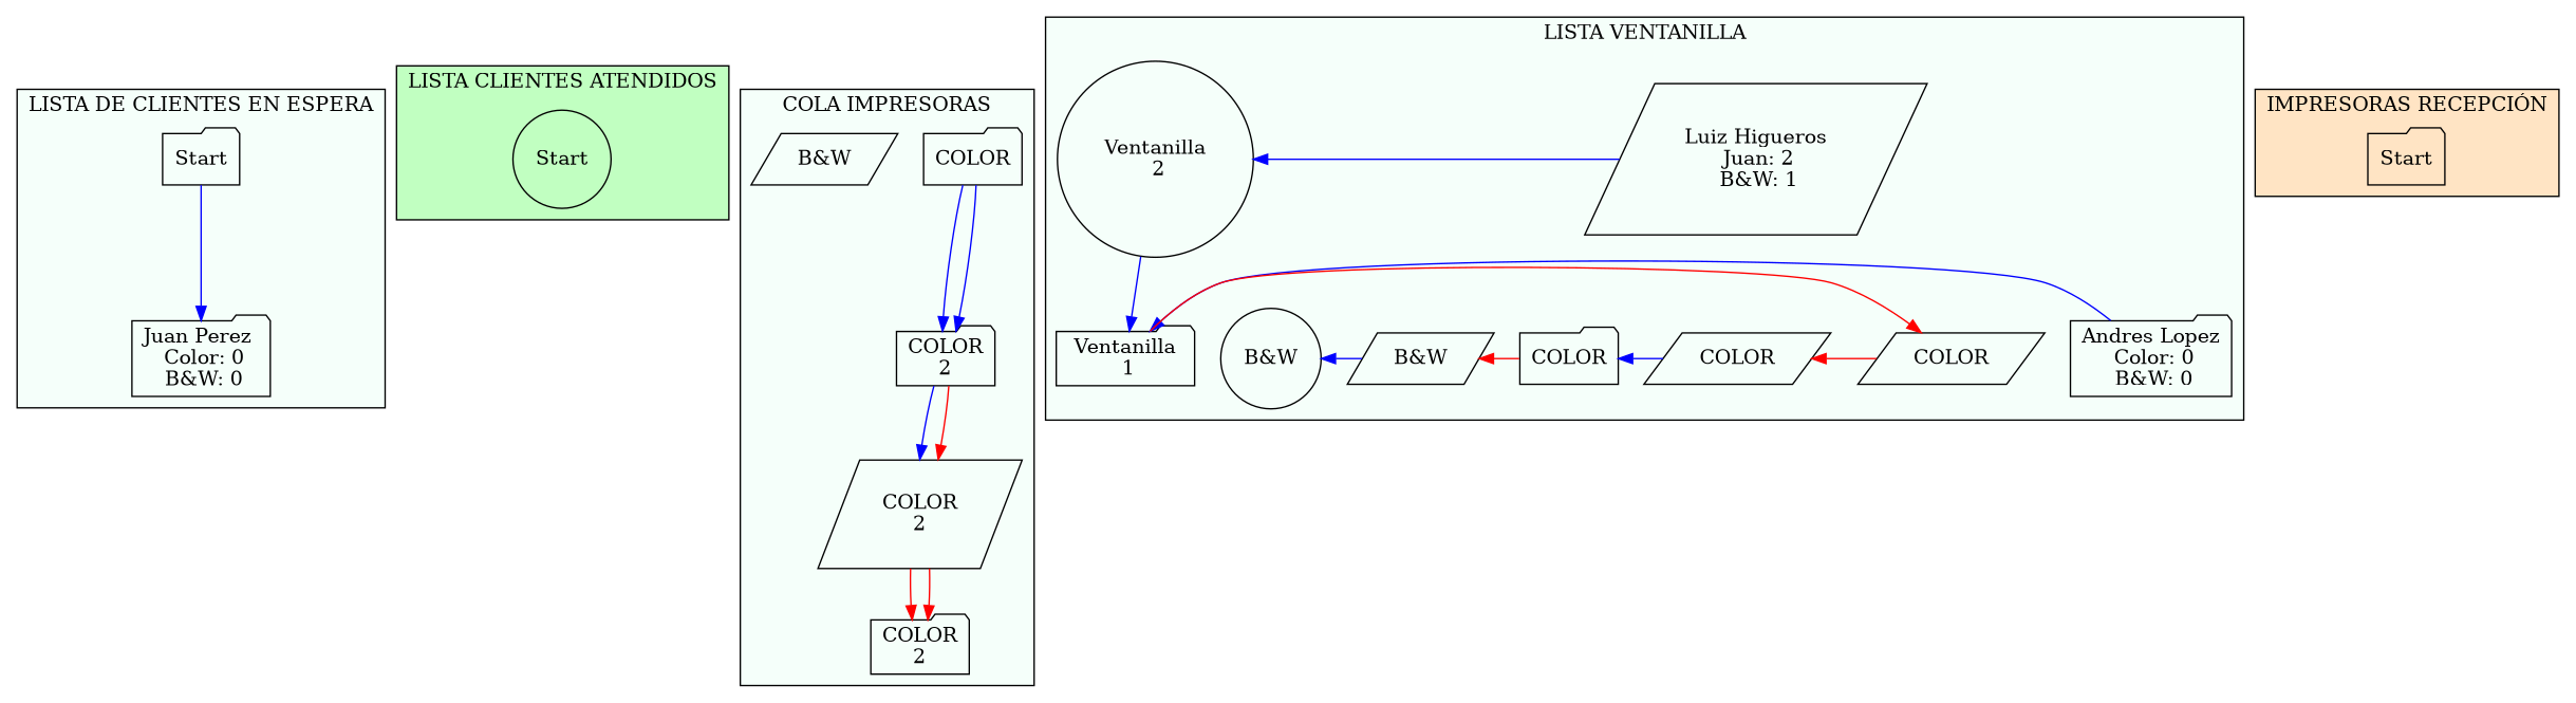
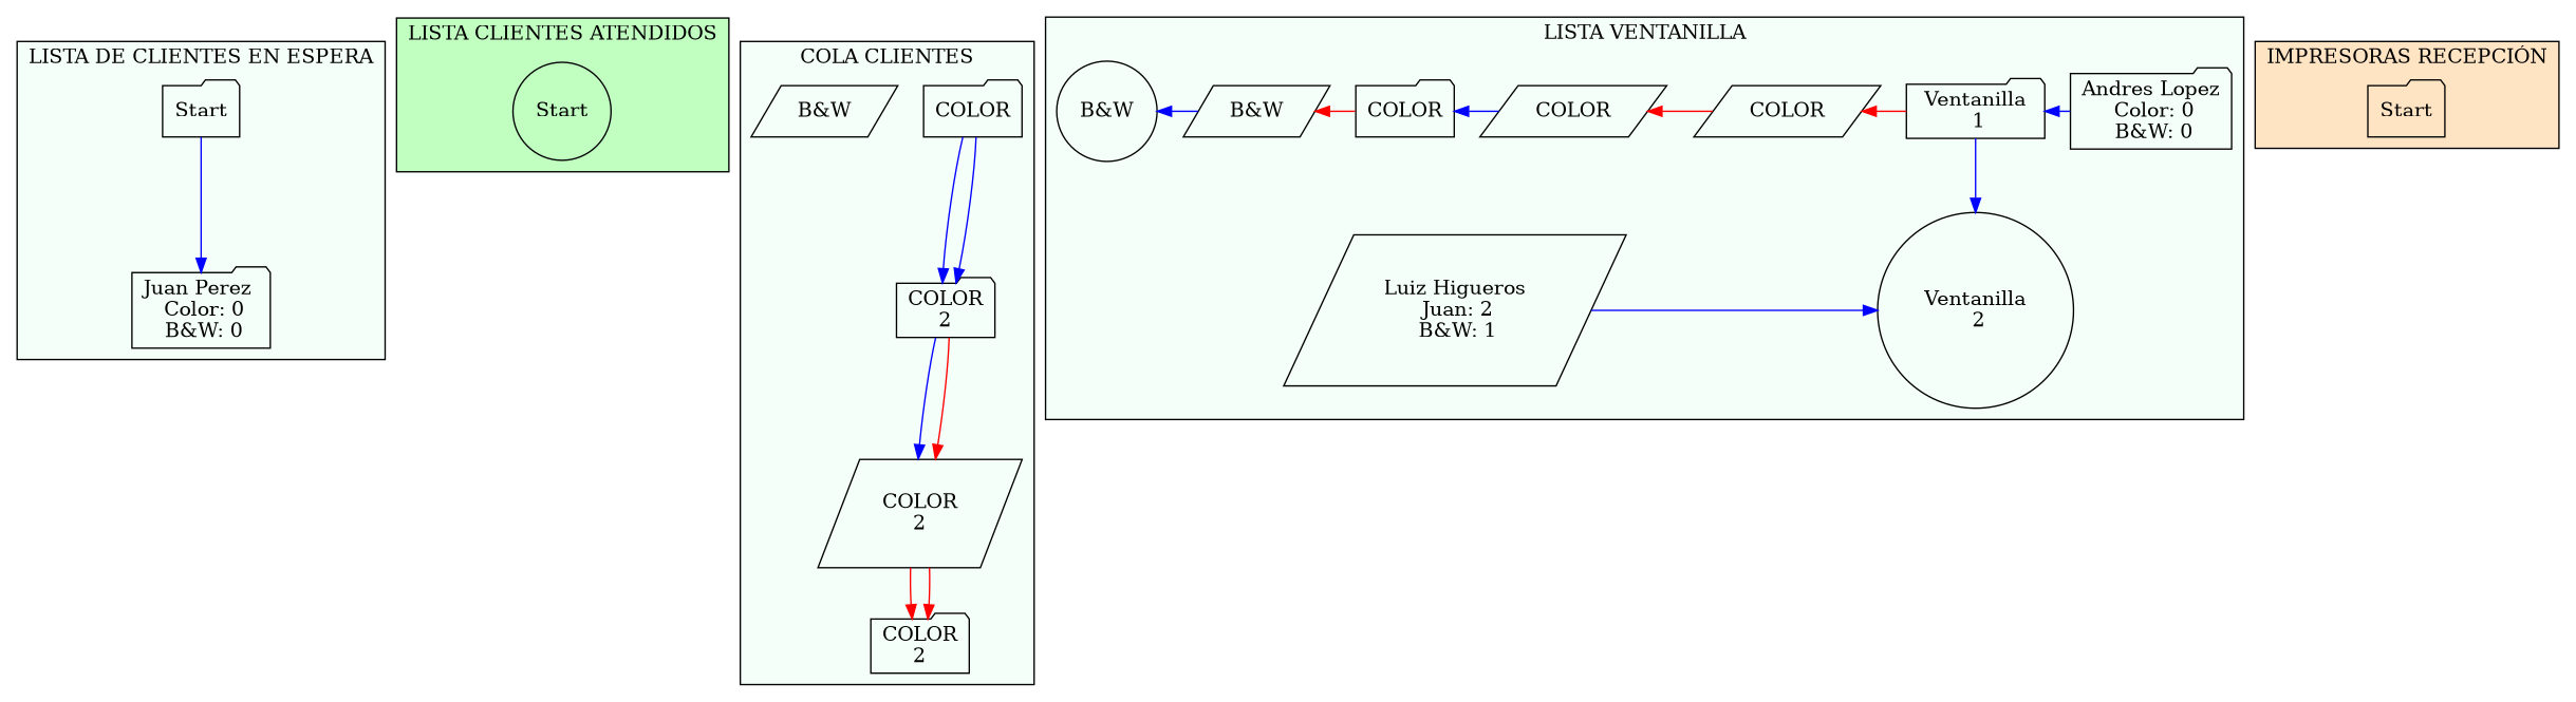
  digraph {
    rankdir=TB
    node [shape=folder]
    edge [color=blue]
    n1 [label=Start]
    n2 [label="Juan Perez \n Color: 0\n B&W: 0"]
    n3 [label=Start shape=circle]
    n4 [label=COLOR]
    n5 [label="COLOR\n 2 "]
    n6 [label="B&W" shape=parallelogram]
    n7 [label="COLOR\n 2 " shape=parallelogram]
    n8 [label="COLOR\n 2 "]
    n9 [label="Andres Lopez\n Color: 0\n B&W: 0"]
    n10 [label=" Ventanilla \n 1"]
    n11 [label=COLOR shape=parallelogram]
    n12 [label=COLOR shape=parallelogram]
    n13 [label=COLOR]
    n14 [label="B&W" shape=parallelogram]
    n15 [label="B&W" shape=circle]
    n16 [label="Luiz Higueros\n Juan: 2\n B&W: 1" shape=parallelogram]
    n17 [label=" Ventanilla \n 2" shape=circle]
    n18 [label=Start]
    subgraph cluster_1 {
      bgcolor=mintcream
      label="LISTA DE CLIENTES EN ESPERA"
      n1
      n2
    }
    subgraph cluster_2 {
      bgcolor=darkseagreen1
      label="LISTA CLIENTES ATENDIDOS"
      n3
    }
    subgraph cluster_3 {
      bgcolor=mintcream
-     label="COLA IMPRESORAS"
+     label="COLA CLIENTES"
      n4
      n5
      n6
      n7
      n8
    }
    subgraph cluster_4 {
      bgcolor=mintcream
      label="LISTA VENTANILLA"
      subgraph sub_5 {
        bgcolor=mintcream
        label="LISTA VENTANILLA"
        rank=same
        n9
        n10
      }
      subgraph sub_6 {
        bgcolor=mintcream
        label="LISTA VENTANILLA"
        rank=same
        n10
        n11
      }
      subgraph sub_7 {
        bgcolor=mintcream
        label="LISTA VENTANILLA"
        rank=same
        n11
        n12
      }
      subgraph sub_8 {
        bgcolor=mintcream
        label="LISTA VENTANILLA"
        rank=same
        n10
        n11
      }
      subgraph sub_9 {
        bgcolor=mintcream
        label="LISTA VENTANILLA"
        rank=same
        n12
        n13
      }
      subgraph sub_10 {
        bgcolor=mintcream
        label="LISTA VENTANILLA"
        rank=same
        n10
        n12
      }
      subgraph sub_11 {
        bgcolor=mintcream
        label="LISTA VENTANILLA"
        rank=same
        n13
        n14
      }
      subgraph sub_12 {
        bgcolor=mintcream
        label="LISTA VENTANILLA"
        rank=same
        n10
        n13
      }
      subgraph sub_13 {
        bgcolor=mintcream
        label="LISTA VENTANILLA"
        rank=same
        n14
        n15
      }
      subgraph sub_14 {
        bgcolor=mintcream
        label="LISTA VENTANILLA"
        rank=same
        n10
        n14
      }
      subgraph sub_15 {
        bgcolor=mintcream
        label="LISTA VENTANILLA"
        rank=same
        n10
        n15
      }
      subgraph sub_16 {
        bgcolor=mintcream
        label="LISTA VENTANILLA"
        rank=same
        n16
        n17
      }
    }
    subgraph cluster_17 {
      bgcolor=bisque
      label="IMPRESORAS RECEPCIÓN"
      n18
    }
    n1 -> n2
    n4 -> n5
    n4 -> n5
    n5 -> n7
    n5 -> n7 [color=red]
    n7 -> n8 [color=red]
    n7 -> n8 [color=red]
    n9 -> n10 [constraint=false]
    n10 -> n11 [color=red constraint=false]
-   n17 -> n10
+   n10 -> n17
    n11 -> n12 [color=red constraint=false]
    n12 -> n13 [constraint=false]
    n13 -> n14 [color=red constraint=false]
    n14 -> n15 [constraint=false]
    n16 -> n17 [constraint=false]
  }
